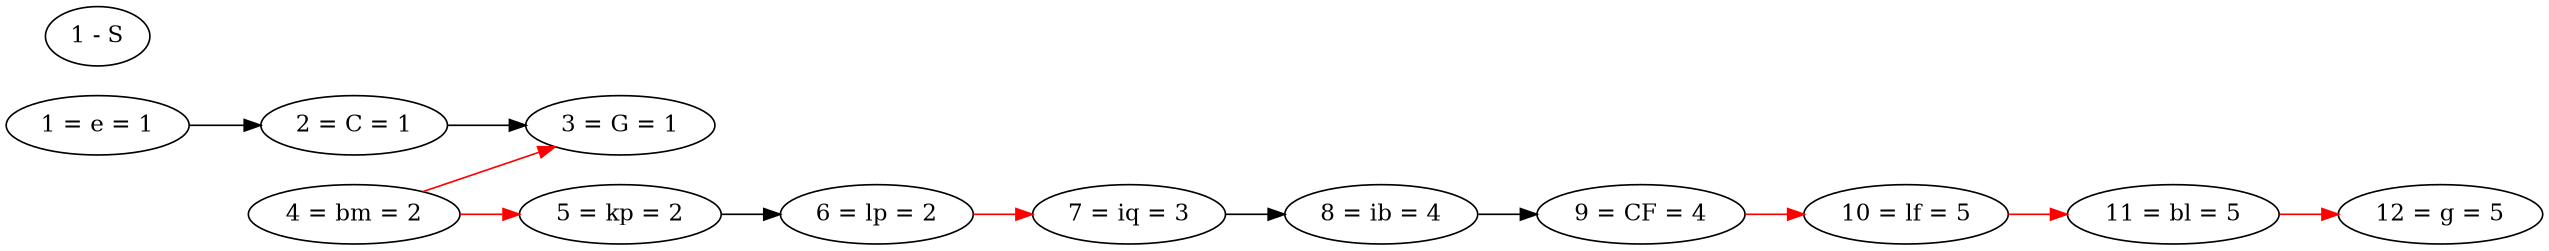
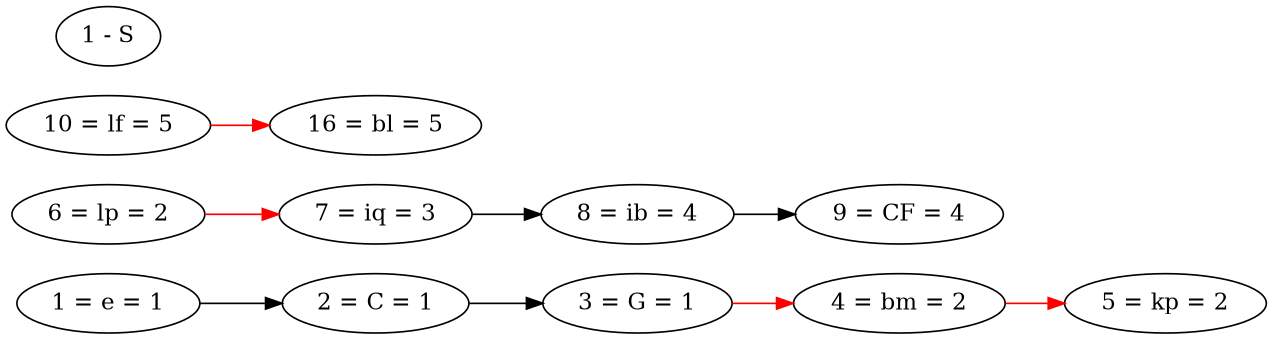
  digraph {
    rankdir=LR
    edge [color=red]
    "1 = e = 1"
    "2 = C = 1"
    "3 = G = 1"
    "4 = bm = 2"
    "5 = kp = 2"
    "6 = lp = 2"
    "7 = iq = 3"
    "8 = ib = 4"
    "9 = CF = 4"
    "10 = lf = 5"
-   "11 = bl = 5"
-   "12 = g = 5"
+   "11 = bl = 5" [label="16 = bl = 5"]
    "1 - S"
    "1 = e = 1" -> "2 = C = 1" [color=""]
    "2 = C = 1" -> "3 = G = 1" [color=""]
-   "4 = bm = 2" -> "3 = G = 1"
+   "3 = G = 1" -> "4 = bm = 2"
    "4 = bm = 2" -> "5 = kp = 2"
-   "5 = kp = 2" -> "6 = lp = 2" [color=""]
    "6 = lp = 2" -> "7 = iq = 3"
    "7 = iq = 3" -> "8 = ib = 4" [color=black]
    "8 = ib = 4" -> "9 = CF = 4" [color=""]
-   "9 = CF = 4" -> "10 = lf = 5"
    "10 = lf = 5" -> "11 = bl = 5"
-   "11 = bl = 5" -> "12 = g = 5"
  }
